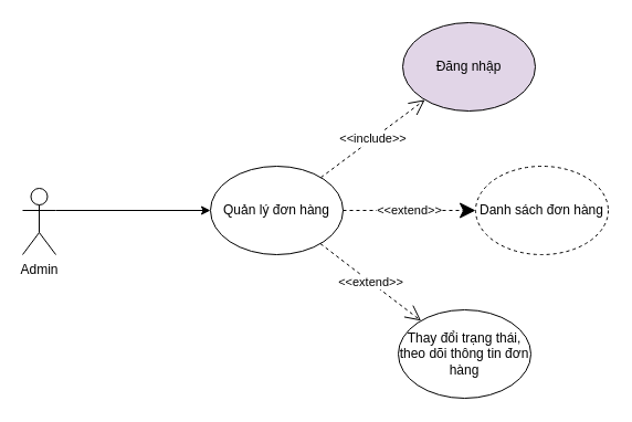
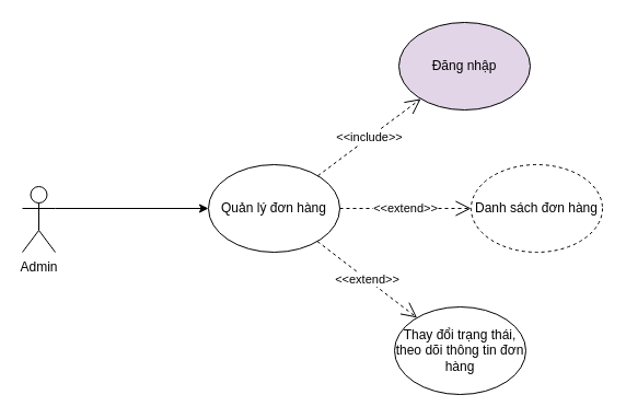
  <mxCell id="0" />
  <mxCell id="1" parent="0" />
  <mxCell id="2" value="Admin" style="shape=umlActor;verticalLabelPosition=bottom;labelBackgroundColor=#ffffff;verticalAlign=top;html=1;outlineConnect=0;" vertex="1" parent="1"><mxGeometry y="170" width="30" height="60" as="geometry" x="20" /></mxCell>
  <mxCell id="3" value="Quản lý đơn hàng" style="ellipse;whiteSpace=wrap;html=1;" vertex="1" parent="1"><mxGeometry x="190" y="150" width="120" height="80" as="geometry" /></mxCell>
  <mxCell id="4" value="" style="endArrow=classic;html=1;" edge="1" parent="1" target="3"><mxGeometry width="50" height="50" relative="1" as="geometry"><mxPoint x="50" y="190" as="sourcePoint" /><mxPoint x="280" y="290" as="targetPoint" /></mxGeometry></mxCell>
  <mxCell id="5" value="Đăng nhập" style="ellipse;whiteSpace=wrap;html=1;fillColor=#e1d5e7;" vertex="1" parent="1"><mxGeometry x="364" width="120" height="80" as="geometry" y="20" /></mxCell>
  <mxCell id="6" value="&amp;lt;&amp;lt;include&amp;gt;&amp;gt;" style="endArrow=open;endSize=12;dashed=1;html=1;" edge="1" parent="1" source="3" target="5"><mxGeometry width="160" relative="1" as="geometry"><mxPoint x="560" y="220" as="sourcePoint" /><mxPoint x="720" y="220" as="targetPoint" /></mxGeometry></mxCell>
  <mxCell id="7" value="Danh sách đơn hàng" style="ellipse;whiteSpace=wrap;html=1;dashed=1;" vertex="1" parent="1"><mxGeometry x="430" y="150" width="120" height="80" as="geometry" /></mxCell>
  <mxCell id="8" value="Thay đổi trạng thái, theo dõi thông tin đơn hàng" style="ellipse;whiteSpace=wrap;html=1;" vertex="1" parent="1"><mxGeometry x="360" y="280" width="120" height="80" as="geometry" /></mxCell>
- <mxCell id="9" value="&amp;lt;&amp;lt;extend&amp;gt;&amp;gt;" style="endArrow=classic;endSize=12;dashed=1;html=1;exitX=1;exitY=0.5;exitDx=0;exitDy=0;entryX=0;entryY=0.5;entryDx=0;entryDy=0;" edge="1" parent="1" source="3" target="7"><mxGeometry width="160" relative="1" as="geometry"><mxPoint x="580" y="120" as="sourcePoint" /><mxPoint x="740" y="120" as="targetPoint" /></mxGeometry></mxCell>
+ <mxCell id="9" value="&amp;lt;&amp;lt;extend&amp;gt;&amp;gt;" style="endArrow=open;endSize=12;dashed=1;html=1;exitX=1;exitY=0.5;exitDx=0;exitDy=0;entryX=0;entryY=0.5;entryDx=0;entryDy=0;" edge="1" parent="1" source="3" target="7"><mxGeometry width="160" relative="1" as="geometry"><mxPoint x="580" y="120" as="sourcePoint" /><mxPoint x="740" y="120" as="targetPoint" /></mxGeometry></mxCell>
  <mxCell id="10" value="&amp;lt;&amp;lt;extend&amp;gt;&amp;gt;" style="endArrow=open;endSize=12;dashed=1;html=1;" edge="1" parent="1" source="3" target="8"><mxGeometry width="160" relative="1" as="geometry"><mxPoint x="590" y="189.5" as="sourcePoint" /><mxPoint x="750" y="189.5" as="targetPoint" /></mxGeometry></mxCell>
